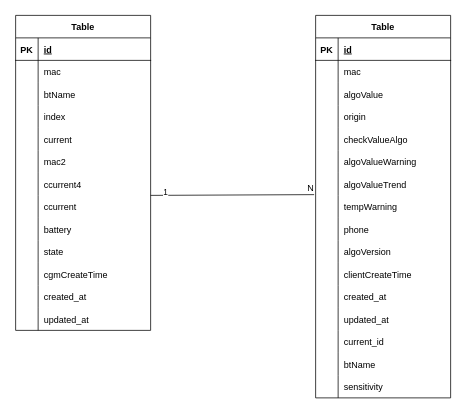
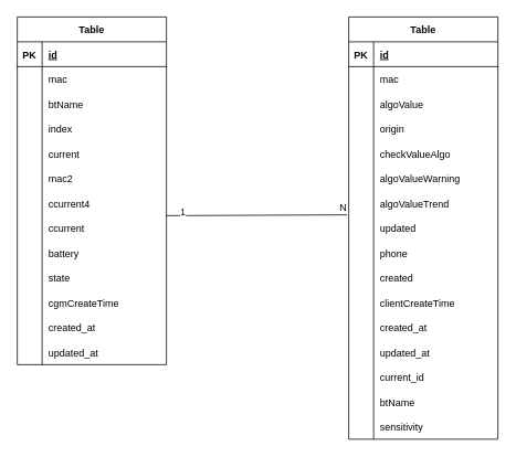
  <mxCell id="0" />
  <mxCell id="1" parent="0" />
  <mxCell id="2" value="Table" style="shape=table;startSize=30;container=1;collapsible=1;childLayout=tableLayout;fixedRows=1;rowLines=0;fontStyle=1;align=center;resizeLast=1;" vertex="1" parent="1"><mxGeometry x="20" y="20" width="180" height="420" as="geometry" /></mxCell>
  <mxCell id="3" value="" style="shape=tableRow;horizontal=0;startSize=0;swimlaneHead=0;swimlaneBody=0;fillColor=none;collapsible=0;dropTarget=0;points=[[0,0.5],[1,0.5]];portConstraint=eastwest;top=0;left=0;right=0;bottom=1;" vertex="1" parent="2"><mxGeometry y="30" width="180" height="30" as="geometry" /></mxCell>
  <mxCell id="4" value="PK" style="shape=partialRectangle;connectable=0;fillColor=none;top=0;left=0;bottom=0;right=0;fontStyle=1;overflow=hidden;" vertex="1" parent="3"><mxGeometry width="30" height="30" as="geometry"><mxRectangle width="30" height="30" as="alternateBounds" /></mxGeometry></mxCell>
  <mxCell id="5" value="id" style="shape=partialRectangle;connectable=0;fillColor=none;top=0;left=0;bottom=0;right=0;align=left;spacingLeft=6;fontStyle=5;overflow=hidden;" vertex="1" parent="3"><mxGeometry x="30" width="150" height="30" as="geometry"><mxRectangle width="150" height="30" as="alternateBounds" /></mxGeometry></mxCell>
  <mxCell id="6" value="" style="shape=tableRow;horizontal=0;startSize=0;swimlaneHead=0;swimlaneBody=0;fillColor=none;collapsible=0;dropTarget=0;points=[[0,0.5],[1,0.5]];portConstraint=eastwest;top=0;left=0;right=0;bottom=0;" vertex="1" parent="2"><mxGeometry y="60" width="180" height="30" as="geometry" /></mxCell>
  <mxCell id="7" value="" style="shape=partialRectangle;connectable=0;fillColor=none;top=0;left=0;bottom=0;right=0;editable=1;overflow=hidden;" vertex="1" parent="6"><mxGeometry width="30" height="30" as="geometry"><mxRectangle width="30" height="30" as="alternateBounds" /></mxGeometry></mxCell>
  <mxCell id="8" value="mac" style="shape=partialRectangle;connectable=0;fillColor=none;top=0;left=0;bottom=0;right=0;align=left;spacingLeft=6;overflow=hidden;" vertex="1" parent="6"><mxGeometry x="30" width="150" height="30" as="geometry"><mxRectangle width="150" height="30" as="alternateBounds" /></mxGeometry></mxCell>
  <mxCell id="9" value="" style="shape=tableRow;horizontal=0;startSize=0;swimlaneHead=0;swimlaneBody=0;fillColor=none;collapsible=0;dropTarget=0;points=[[0,0.5],[1,0.5]];portConstraint=eastwest;top=0;left=0;right=0;bottom=0;" vertex="1" parent="2"><mxGeometry y="90" width="180" height="30" as="geometry" /></mxCell>
  <mxCell id="10" value="" style="shape=partialRectangle;connectable=0;fillColor=none;top=0;left=0;bottom=0;right=0;editable=1;overflow=hidden;" vertex="1" parent="9"><mxGeometry width="30" height="30" as="geometry"><mxRectangle width="30" height="30" as="alternateBounds" /></mxGeometry></mxCell>
  <mxCell id="11" value="btName" style="shape=partialRectangle;connectable=0;fillColor=none;top=0;left=0;bottom=0;right=0;align=left;spacingLeft=6;overflow=hidden;" vertex="1" parent="9"><mxGeometry x="30" width="150" height="30" as="geometry"><mxRectangle width="150" height="30" as="alternateBounds" /></mxGeometry></mxCell>
  <mxCell id="12" value="" style="shape=tableRow;horizontal=0;startSize=0;swimlaneHead=0;swimlaneBody=0;fillColor=none;collapsible=0;dropTarget=0;points=[[0,0.5],[1,0.5]];portConstraint=eastwest;top=0;left=0;right=0;bottom=0;" vertex="1" parent="2"><mxGeometry y="120" width="180" height="30" as="geometry" /></mxCell>
  <mxCell id="13" value="" style="shape=partialRectangle;connectable=0;fillColor=none;top=0;left=0;bottom=0;right=0;editable=1;overflow=hidden;" vertex="1" parent="12"><mxGeometry width="30" height="30" as="geometry"><mxRectangle width="30" height="30" as="alternateBounds" /></mxGeometry></mxCell>
  <mxCell id="14" value="index" style="shape=partialRectangle;connectable=0;fillColor=none;top=0;left=0;bottom=0;right=0;align=left;spacingLeft=6;overflow=hidden;" vertex="1" parent="12"><mxGeometry x="30" width="150" height="30" as="geometry"><mxRectangle width="150" height="30" as="alternateBounds" /></mxGeometry></mxCell>
  <mxCell id="15" style="shape=tableRow;horizontal=0;startSize=0;swimlaneHead=0;swimlaneBody=0;fillColor=none;collapsible=0;dropTarget=0;points=[[0,0.5],[1,0.5]];portConstraint=eastwest;top=0;left=0;right=0;bottom=0;" vertex="1" parent="2"><mxGeometry y="150" width="180" height="30" as="geometry" /></mxCell>
  <mxCell id="16" style="shape=partialRectangle;connectable=0;fillColor=none;top=0;left=0;bottom=0;right=0;editable=1;overflow=hidden;" vertex="1" parent="15"><mxGeometry width="30" height="30" as="geometry"><mxRectangle width="30" height="30" as="alternateBounds" /></mxGeometry></mxCell>
  <mxCell id="17" value="current" style="shape=partialRectangle;connectable=0;fillColor=none;top=0;left=0;bottom=0;right=0;align=left;spacingLeft=6;overflow=hidden;" vertex="1" parent="15"><mxGeometry x="30" width="150" height="30" as="geometry"><mxRectangle width="150" height="30" as="alternateBounds" /></mxGeometry></mxCell>
  <mxCell id="18" style="shape=tableRow;horizontal=0;startSize=0;swimlaneHead=0;swimlaneBody=0;fillColor=none;collapsible=0;dropTarget=0;points=[[0,0.5],[1,0.5]];portConstraint=eastwest;top=0;left=0;right=0;bottom=0;" vertex="1" parent="2"><mxGeometry y="180" width="180" height="30" as="geometry" /></mxCell>
  <mxCell id="19" style="shape=partialRectangle;connectable=0;fillColor=none;top=0;left=0;bottom=0;right=0;editable=1;overflow=hidden;" vertex="1" parent="18"><mxGeometry width="30" height="30" as="geometry"><mxRectangle width="30" height="30" as="alternateBounds" /></mxGeometry></mxCell>
  <mxCell id="20" value="mac2" style="shape=partialRectangle;connectable=0;fillColor=none;top=0;left=0;bottom=0;right=0;align=left;spacingLeft=6;overflow=hidden;" vertex="1" parent="18"><mxGeometry x="30" width="150" height="30" as="geometry"><mxRectangle width="150" height="30" as="alternateBounds" /></mxGeometry></mxCell>
  <mxCell id="21" style="shape=tableRow;horizontal=0;startSize=0;swimlaneHead=0;swimlaneBody=0;fillColor=none;collapsible=0;dropTarget=0;points=[[0,0.5],[1,0.5]];portConstraint=eastwest;top=0;left=0;right=0;bottom=0;" vertex="1" parent="2"><mxGeometry y="210" width="180" height="30" as="geometry" /></mxCell>
  <mxCell id="22" style="shape=partialRectangle;connectable=0;fillColor=none;top=0;left=0;bottom=0;right=0;editable=1;overflow=hidden;" vertex="1" parent="21"><mxGeometry width="30" height="30" as="geometry"><mxRectangle width="30" height="30" as="alternateBounds" /></mxGeometry></mxCell>
  <mxCell id="23" value="ccurrent4" style="shape=partialRectangle;connectable=0;fillColor=none;top=0;left=0;bottom=0;right=0;align=left;spacingLeft=6;overflow=hidden;" vertex="1" parent="21"><mxGeometry x="30" width="150" height="30" as="geometry"><mxRectangle width="150" height="30" as="alternateBounds" /></mxGeometry></mxCell>
  <mxCell id="24" style="shape=tableRow;horizontal=0;startSize=0;swimlaneHead=0;swimlaneBody=0;fillColor=none;collapsible=0;dropTarget=0;points=[[0,0.5],[1,0.5]];portConstraint=eastwest;top=0;left=0;right=0;bottom=0;" vertex="1" parent="2"><mxGeometry y="240" width="180" height="30" as="geometry" /></mxCell>
  <mxCell id="25" style="shape=partialRectangle;connectable=0;fillColor=none;top=0;left=0;bottom=0;right=0;editable=1;overflow=hidden;" vertex="1" parent="24"><mxGeometry width="30" height="30" as="geometry"><mxRectangle width="30" height="30" as="alternateBounds" /></mxGeometry></mxCell>
  <mxCell id="26" value="ccurrent" style="shape=partialRectangle;connectable=0;fillColor=none;top=0;left=0;bottom=0;right=0;align=left;spacingLeft=6;overflow=hidden;" vertex="1" parent="24"><mxGeometry x="30" width="150" height="30" as="geometry"><mxRectangle width="150" height="30" as="alternateBounds" /></mxGeometry></mxCell>
  <mxCell id="27" style="shape=tableRow;horizontal=0;startSize=0;swimlaneHead=0;swimlaneBody=0;fillColor=none;collapsible=0;dropTarget=0;points=[[0,0.5],[1,0.5]];portConstraint=eastwest;top=0;left=0;right=0;bottom=0;" vertex="1" parent="2"><mxGeometry y="270" width="180" height="30" as="geometry" /></mxCell>
  <mxCell id="28" style="shape=partialRectangle;connectable=0;fillColor=none;top=0;left=0;bottom=0;right=0;editable=1;overflow=hidden;" vertex="1" parent="27"><mxGeometry width="30" height="30" as="geometry"><mxRectangle width="30" height="30" as="alternateBounds" /></mxGeometry></mxCell>
  <mxCell id="29" value="battery" style="shape=partialRectangle;connectable=0;fillColor=none;top=0;left=0;bottom=0;right=0;align=left;spacingLeft=6;overflow=hidden;" vertex="1" parent="27"><mxGeometry x="30" width="150" height="30" as="geometry"><mxRectangle width="150" height="30" as="alternateBounds" /></mxGeometry></mxCell>
  <mxCell id="30" style="shape=tableRow;horizontal=0;startSize=0;swimlaneHead=0;swimlaneBody=0;fillColor=none;collapsible=0;dropTarget=0;points=[[0,0.5],[1,0.5]];portConstraint=eastwest;top=0;left=0;right=0;bottom=0;" vertex="1" parent="2"><mxGeometry y="300" width="180" height="30" as="geometry" /></mxCell>
  <mxCell id="31" style="shape=partialRectangle;connectable=0;fillColor=none;top=0;left=0;bottom=0;right=0;editable=1;overflow=hidden;" vertex="1" parent="30"><mxGeometry width="30" height="30" as="geometry"><mxRectangle width="30" height="30" as="alternateBounds" /></mxGeometry></mxCell>
  <mxCell id="32" value="state" style="shape=partialRectangle;connectable=0;fillColor=none;top=0;left=0;bottom=0;right=0;align=left;spacingLeft=6;overflow=hidden;" vertex="1" parent="30"><mxGeometry x="30" width="150" height="30" as="geometry"><mxRectangle width="150" height="30" as="alternateBounds" /></mxGeometry></mxCell>
  <mxCell id="33" style="shape=tableRow;horizontal=0;startSize=0;swimlaneHead=0;swimlaneBody=0;fillColor=none;collapsible=0;dropTarget=0;points=[[0,0.5],[1,0.5]];portConstraint=eastwest;top=0;left=0;right=0;bottom=0;" vertex="1" parent="2"><mxGeometry y="330" width="180" height="30" as="geometry" /></mxCell>
  <mxCell id="34" style="shape=partialRectangle;connectable=0;fillColor=none;top=0;left=0;bottom=0;right=0;editable=1;overflow=hidden;" vertex="1" parent="33"><mxGeometry width="30" height="30" as="geometry"><mxRectangle width="30" height="30" as="alternateBounds" /></mxGeometry></mxCell>
  <mxCell id="35" value="cgmCreateTime" style="shape=partialRectangle;connectable=0;fillColor=none;top=0;left=0;bottom=0;right=0;align=left;spacingLeft=6;overflow=hidden;" vertex="1" parent="33"><mxGeometry x="30" width="150" height="30" as="geometry"><mxRectangle width="150" height="30" as="alternateBounds" /></mxGeometry></mxCell>
  <mxCell id="36" style="shape=tableRow;horizontal=0;startSize=0;swimlaneHead=0;swimlaneBody=0;fillColor=none;collapsible=0;dropTarget=0;points=[[0,0.5],[1,0.5]];portConstraint=eastwest;top=0;left=0;right=0;bottom=0;" vertex="1" parent="2"><mxGeometry y="360" width="180" height="30" as="geometry" /></mxCell>
  <mxCell id="37" style="shape=partialRectangle;connectable=0;fillColor=none;top=0;left=0;bottom=0;right=0;editable=1;overflow=hidden;" vertex="1" parent="36"><mxGeometry width="30" height="30" as="geometry"><mxRectangle width="30" height="30" as="alternateBounds" /></mxGeometry></mxCell>
  <mxCell id="38" value="created_at" style="shape=partialRectangle;connectable=0;fillColor=none;top=0;left=0;bottom=0;right=0;align=left;spacingLeft=6;overflow=hidden;" vertex="1" parent="36"><mxGeometry x="30" width="150" height="30" as="geometry"><mxRectangle width="150" height="30" as="alternateBounds" /></mxGeometry></mxCell>
  <mxCell id="39" style="shape=tableRow;horizontal=0;startSize=0;swimlaneHead=0;swimlaneBody=0;fillColor=none;collapsible=0;dropTarget=0;points=[[0,0.5],[1,0.5]];portConstraint=eastwest;top=0;left=0;right=0;bottom=0;" vertex="1" parent="2"><mxGeometry y="390" width="180" height="30" as="geometry" /></mxCell>
  <mxCell id="40" style="shape=partialRectangle;connectable=0;fillColor=none;top=0;left=0;bottom=0;right=0;editable=1;overflow=hidden;" vertex="1" parent="39"><mxGeometry width="30" height="30" as="geometry"><mxRectangle width="30" height="30" as="alternateBounds" /></mxGeometry></mxCell>
  <mxCell id="41" value="updated_at" style="shape=partialRectangle;connectable=0;fillColor=none;top=0;left=0;bottom=0;right=0;align=left;spacingLeft=6;overflow=hidden;" vertex="1" parent="39"><mxGeometry x="30" width="150" height="30" as="geometry"><mxRectangle width="150" height="30" as="alternateBounds" /></mxGeometry></mxCell>
  <mxCell id="42" value="Table" style="shape=table;startSize=30;container=1;collapsible=1;childLayout=tableLayout;fixedRows=1;rowLines=0;fontStyle=1;align=center;resizeLast=1;" vertex="1" parent="1"><mxGeometry x="420" y="20" width="180" height="510" as="geometry" /></mxCell>
  <mxCell id="43" value="" style="shape=tableRow;horizontal=0;startSize=0;swimlaneHead=0;swimlaneBody=0;fillColor=none;collapsible=0;dropTarget=0;points=[[0,0.5],[1,0.5]];portConstraint=eastwest;top=0;left=0;right=0;bottom=1;" vertex="1" parent="42"><mxGeometry y="30" width="180" height="30" as="geometry" /></mxCell>
  <mxCell id="44" value="PK" style="shape=partialRectangle;connectable=0;fillColor=none;top=0;left=0;bottom=0;right=0;fontStyle=1;overflow=hidden;" vertex="1" parent="43"><mxGeometry width="30" height="30" as="geometry"><mxRectangle width="30" height="30" as="alternateBounds" /></mxGeometry></mxCell>
  <mxCell id="45" value="id" style="shape=partialRectangle;connectable=0;fillColor=none;top=0;left=0;bottom=0;right=0;align=left;spacingLeft=6;fontStyle=5;overflow=hidden;" vertex="1" parent="43"><mxGeometry x="30" width="150" height="30" as="geometry"><mxRectangle width="150" height="30" as="alternateBounds" /></mxGeometry></mxCell>
  <mxCell id="46" value="" style="shape=tableRow;horizontal=0;startSize=0;swimlaneHead=0;swimlaneBody=0;fillColor=none;collapsible=0;dropTarget=0;points=[[0,0.5],[1,0.5]];portConstraint=eastwest;top=0;left=0;right=0;bottom=0;" vertex="1" parent="42"><mxGeometry y="60" width="180" height="30" as="geometry" /></mxCell>
  <mxCell id="47" value="" style="shape=partialRectangle;connectable=0;fillColor=none;top=0;left=0;bottom=0;right=0;editable=1;overflow=hidden;" vertex="1" parent="46"><mxGeometry width="30" height="30" as="geometry"><mxRectangle width="30" height="30" as="alternateBounds" /></mxGeometry></mxCell>
  <mxCell id="48" value="mac" style="shape=partialRectangle;connectable=0;fillColor=none;top=0;left=0;bottom=0;right=0;align=left;spacingLeft=6;overflow=hidden;" vertex="1" parent="46"><mxGeometry x="30" width="150" height="30" as="geometry"><mxRectangle width="150" height="30" as="alternateBounds" /></mxGeometry></mxCell>
  <mxCell id="49" value="" style="shape=tableRow;horizontal=0;startSize=0;swimlaneHead=0;swimlaneBody=0;fillColor=none;collapsible=0;dropTarget=0;points=[[0,0.5],[1,0.5]];portConstraint=eastwest;top=0;left=0;right=0;bottom=0;" vertex="1" parent="42"><mxGeometry y="90" width="180" height="30" as="geometry" /></mxCell>
  <mxCell id="50" value="" style="shape=partialRectangle;connectable=0;fillColor=none;top=0;left=0;bottom=0;right=0;editable=1;overflow=hidden;" vertex="1" parent="49"><mxGeometry width="30" height="30" as="geometry"><mxRectangle width="30" height="30" as="alternateBounds" /></mxGeometry></mxCell>
  <mxCell id="51" value="algoValue" style="shape=partialRectangle;connectable=0;fillColor=none;top=0;left=0;bottom=0;right=0;align=left;spacingLeft=6;overflow=hidden;" vertex="1" parent="49"><mxGeometry x="30" width="150" height="30" as="geometry"><mxRectangle width="150" height="30" as="alternateBounds" /></mxGeometry></mxCell>
  <mxCell id="52" value="" style="shape=tableRow;horizontal=0;startSize=0;swimlaneHead=0;swimlaneBody=0;fillColor=none;collapsible=0;dropTarget=0;points=[[0,0.5],[1,0.5]];portConstraint=eastwest;top=0;left=0;right=0;bottom=0;" vertex="1" parent="42"><mxGeometry y="120" width="180" height="30" as="geometry" /></mxCell>
  <mxCell id="53" value="" style="shape=partialRectangle;connectable=0;fillColor=none;top=0;left=0;bottom=0;right=0;editable=1;overflow=hidden;" vertex="1" parent="52"><mxGeometry width="30" height="30" as="geometry"><mxRectangle width="30" height="30" as="alternateBounds" /></mxGeometry></mxCell>
  <mxCell id="54" value="origin" style="shape=partialRectangle;connectable=0;fillColor=none;top=0;left=0;bottom=0;right=0;align=left;spacingLeft=6;overflow=hidden;" vertex="1" parent="52"><mxGeometry x="30" width="150" height="30" as="geometry"><mxRectangle width="150" height="30" as="alternateBounds" /></mxGeometry></mxCell>
  <mxCell id="55" style="shape=tableRow;horizontal=0;startSize=0;swimlaneHead=0;swimlaneBody=0;fillColor=none;collapsible=0;dropTarget=0;points=[[0,0.5],[1,0.5]];portConstraint=eastwest;top=0;left=0;right=0;bottom=0;" vertex="1" parent="42"><mxGeometry y="150" width="180" height="30" as="geometry" /></mxCell>
  <mxCell id="56" style="shape=partialRectangle;connectable=0;fillColor=none;top=0;left=0;bottom=0;right=0;editable=1;overflow=hidden;" vertex="1" parent="55"><mxGeometry width="30" height="30" as="geometry"><mxRectangle width="30" height="30" as="alternateBounds" /></mxGeometry></mxCell>
  <mxCell id="57" value="checkValueAlgo" style="shape=partialRectangle;connectable=0;fillColor=none;top=0;left=0;bottom=0;right=0;align=left;spacingLeft=6;overflow=hidden;" vertex="1" parent="55"><mxGeometry x="30" width="150" height="30" as="geometry"><mxRectangle width="150" height="30" as="alternateBounds" /></mxGeometry></mxCell>
  <mxCell id="58" style="shape=tableRow;horizontal=0;startSize=0;swimlaneHead=0;swimlaneBody=0;fillColor=none;collapsible=0;dropTarget=0;points=[[0,0.5],[1,0.5]];portConstraint=eastwest;top=0;left=0;right=0;bottom=0;" vertex="1" parent="42"><mxGeometry y="180" width="180" height="30" as="geometry" /></mxCell>
  <mxCell id="59" style="shape=partialRectangle;connectable=0;fillColor=none;top=0;left=0;bottom=0;right=0;editable=1;overflow=hidden;" vertex="1" parent="58"><mxGeometry width="30" height="30" as="geometry"><mxRectangle width="30" height="30" as="alternateBounds" /></mxGeometry></mxCell>
  <mxCell id="60" value="algoValueWarning" style="shape=partialRectangle;connectable=0;fillColor=none;top=0;left=0;bottom=0;right=0;align=left;spacingLeft=6;overflow=hidden;" vertex="1" parent="58"><mxGeometry x="30" width="150" height="30" as="geometry"><mxRectangle width="150" height="30" as="alternateBounds" /></mxGeometry></mxCell>
  <mxCell id="61" style="shape=tableRow;horizontal=0;startSize=0;swimlaneHead=0;swimlaneBody=0;fillColor=none;collapsible=0;dropTarget=0;points=[[0,0.5],[1,0.5]];portConstraint=eastwest;top=0;left=0;right=0;bottom=0;" vertex="1" parent="42"><mxGeometry y="210" width="180" height="30" as="geometry" /></mxCell>
  <mxCell id="62" style="shape=partialRectangle;connectable=0;fillColor=none;top=0;left=0;bottom=0;right=0;editable=1;overflow=hidden;" vertex="1" parent="61"><mxGeometry width="30" height="30" as="geometry"><mxRectangle width="30" height="30" as="alternateBounds" /></mxGeometry></mxCell>
  <mxCell id="63" value="algoValueTrend" style="shape=partialRectangle;connectable=0;fillColor=none;top=0;left=0;bottom=0;right=0;align=left;spacingLeft=6;overflow=hidden;" vertex="1" parent="61"><mxGeometry x="30" width="150" height="30" as="geometry"><mxRectangle width="150" height="30" as="alternateBounds" /></mxGeometry></mxCell>
  <mxCell id="64" style="shape=tableRow;horizontal=0;startSize=0;swimlaneHead=0;swimlaneBody=0;fillColor=none;collapsible=0;dropTarget=0;points=[[0,0.5],[1,0.5]];portConstraint=eastwest;top=0;left=0;right=0;bottom=0;" vertex="1" parent="42"><mxGeometry y="240" width="180" height="30" as="geometry" /></mxCell>
  <mxCell id="65" style="shape=partialRectangle;connectable=0;fillColor=none;top=0;left=0;bottom=0;right=0;editable=1;overflow=hidden;" vertex="1" parent="64"><mxGeometry width="30" height="30" as="geometry"><mxRectangle width="30" height="30" as="alternateBounds" /></mxGeometry></mxCell>
- <mxCell id="66" value="tempWarning" style="shape=partialRectangle;connectable=0;fillColor=none;top=0;left=0;bottom=0;right=0;align=left;spacingLeft=6;overflow=hidden;" vertex="1" parent="64"><mxGeometry x="30" width="150" height="30" as="geometry"><mxRectangle width="150" height="30" as="alternateBounds" /></mxGeometry></mxCell>
+ <mxCell id="66" value="updated" style="shape=partialRectangle;connectable=0;fillColor=none;top=0;left=0;bottom=0;right=0;align=left;spacingLeft=6;overflow=hidden;" vertex="1" parent="64"><mxGeometry x="30" width="150" height="30" as="geometry"><mxRectangle width="150" height="30" as="alternateBounds" /></mxGeometry></mxCell>
  <mxCell id="67" style="shape=tableRow;horizontal=0;startSize=0;swimlaneHead=0;swimlaneBody=0;fillColor=none;collapsible=0;dropTarget=0;points=[[0,0.5],[1,0.5]];portConstraint=eastwest;top=0;left=0;right=0;bottom=0;" vertex="1" parent="42"><mxGeometry y="270" width="180" height="30" as="geometry" /></mxCell>
  <mxCell id="68" style="shape=partialRectangle;connectable=0;fillColor=none;top=0;left=0;bottom=0;right=0;editable=1;overflow=hidden;" vertex="1" parent="67"><mxGeometry width="30" height="30" as="geometry"><mxRectangle width="30" height="30" as="alternateBounds" /></mxGeometry></mxCell>
  <mxCell id="69" value="phone" style="shape=partialRectangle;connectable=0;fillColor=none;top=0;left=0;bottom=0;right=0;align=left;spacingLeft=6;overflow=hidden;" vertex="1" parent="67"><mxGeometry x="30" width="150" height="30" as="geometry"><mxRectangle width="150" height="30" as="alternateBounds" /></mxGeometry></mxCell>
  <mxCell id="70" style="shape=tableRow;horizontal=0;startSize=0;swimlaneHead=0;swimlaneBody=0;fillColor=none;collapsible=0;dropTarget=0;points=[[0,0.5],[1,0.5]];portConstraint=eastwest;top=0;left=0;right=0;bottom=0;" vertex="1" parent="42"><mxGeometry y="300" width="180" height="30" as="geometry" /></mxCell>
  <mxCell id="71" style="shape=partialRectangle;connectable=0;fillColor=none;top=0;left=0;bottom=0;right=0;editable=1;overflow=hidden;" vertex="1" parent="70"><mxGeometry width="30" height="30" as="geometry"><mxRectangle width="30" height="30" as="alternateBounds" /></mxGeometry></mxCell>
- <mxCell id="72" value="algoVersion" style="shape=partialRectangle;connectable=0;fillColor=none;top=0;left=0;bottom=0;right=0;align=left;spacingLeft=6;overflow=hidden;" vertex="1" parent="70"><mxGeometry x="30" width="150" height="30" as="geometry"><mxRectangle width="150" height="30" as="alternateBounds" /></mxGeometry></mxCell>
+ <mxCell id="72" value="created" style="shape=partialRectangle;connectable=0;fillColor=none;top=0;left=0;bottom=0;right=0;align=left;spacingLeft=6;overflow=hidden;" vertex="1" parent="70"><mxGeometry x="30" width="150" height="30" as="geometry"><mxRectangle width="150" height="30" as="alternateBounds" /></mxGeometry></mxCell>
  <mxCell id="73" style="shape=tableRow;horizontal=0;startSize=0;swimlaneHead=0;swimlaneBody=0;fillColor=none;collapsible=0;dropTarget=0;points=[[0,0.5],[1,0.5]];portConstraint=eastwest;top=0;left=0;right=0;bottom=0;" vertex="1" parent="42"><mxGeometry y="330" width="180" height="30" as="geometry" /></mxCell>
  <mxCell id="74" style="shape=partialRectangle;connectable=0;fillColor=none;top=0;left=0;bottom=0;right=0;editable=1;overflow=hidden;" vertex="1" parent="73"><mxGeometry width="30" height="30" as="geometry"><mxRectangle width="30" height="30" as="alternateBounds" /></mxGeometry></mxCell>
  <mxCell id="75" value="clientCreateTime" style="shape=partialRectangle;connectable=0;fillColor=none;top=0;left=0;bottom=0;right=0;align=left;spacingLeft=6;overflow=hidden;" vertex="1" parent="73"><mxGeometry x="30" width="150" height="30" as="geometry"><mxRectangle width="150" height="30" as="alternateBounds" /></mxGeometry></mxCell>
  <mxCell id="76" style="shape=tableRow;horizontal=0;startSize=0;swimlaneHead=0;swimlaneBody=0;fillColor=none;collapsible=0;dropTarget=0;points=[[0,0.5],[1,0.5]];portConstraint=eastwest;top=0;left=0;right=0;bottom=0;" vertex="1" parent="42"><mxGeometry y="360" width="180" height="30" as="geometry" /></mxCell>
  <mxCell id="77" style="shape=partialRectangle;connectable=0;fillColor=none;top=0;left=0;bottom=0;right=0;editable=1;overflow=hidden;" vertex="1" parent="76"><mxGeometry width="30" height="30" as="geometry"><mxRectangle width="30" height="30" as="alternateBounds" /></mxGeometry></mxCell>
  <mxCell id="78" value="created_at" style="shape=partialRectangle;connectable=0;fillColor=none;top=0;left=0;bottom=0;right=0;align=left;spacingLeft=6;overflow=hidden;" vertex="1" parent="76"><mxGeometry x="30" width="150" height="30" as="geometry"><mxRectangle width="150" height="30" as="alternateBounds" /></mxGeometry></mxCell>
  <mxCell id="79" style="shape=tableRow;horizontal=0;startSize=0;swimlaneHead=0;swimlaneBody=0;fillColor=none;collapsible=0;dropTarget=0;points=[[0,0.5],[1,0.5]];portConstraint=eastwest;top=0;left=0;right=0;bottom=0;" vertex="1" parent="42"><mxGeometry y="390" width="180" height="30" as="geometry" /></mxCell>
  <mxCell id="80" style="shape=partialRectangle;connectable=0;fillColor=none;top=0;left=0;bottom=0;right=0;editable=1;overflow=hidden;" vertex="1" parent="79"><mxGeometry width="30" height="30" as="geometry"><mxRectangle width="30" height="30" as="alternateBounds" /></mxGeometry></mxCell>
  <mxCell id="81" value="updated_at" style="shape=partialRectangle;connectable=0;fillColor=none;top=0;left=0;bottom=0;right=0;align=left;spacingLeft=6;overflow=hidden;" vertex="1" parent="79"><mxGeometry x="30" width="150" height="30" as="geometry"><mxRectangle width="150" height="30" as="alternateBounds" /></mxGeometry></mxCell>
  <mxCell id="82" style="shape=tableRow;horizontal=0;startSize=0;swimlaneHead=0;swimlaneBody=0;fillColor=none;collapsible=0;dropTarget=0;points=[[0,0.5],[1,0.5]];portConstraint=eastwest;top=0;left=0;right=0;bottom=0;" vertex="1" parent="42"><mxGeometry y="420" width="180" height="30" as="geometry" /></mxCell>
  <mxCell id="83" style="shape=partialRectangle;connectable=0;fillColor=none;top=0;left=0;bottom=0;right=0;editable=1;overflow=hidden;" vertex="1" parent="82"><mxGeometry width="30" height="30" as="geometry"><mxRectangle width="30" height="30" as="alternateBounds" /></mxGeometry></mxCell>
  <mxCell id="84" value="current_id" style="shape=partialRectangle;connectable=0;fillColor=none;top=0;left=0;bottom=0;right=0;align=left;spacingLeft=6;overflow=hidden;" vertex="1" parent="82"><mxGeometry x="30" width="150" height="30" as="geometry"><mxRectangle width="150" height="30" as="alternateBounds" /></mxGeometry></mxCell>
  <mxCell id="85" style="shape=tableRow;horizontal=0;startSize=0;swimlaneHead=0;swimlaneBody=0;fillColor=none;collapsible=0;dropTarget=0;points=[[0,0.5],[1,0.5]];portConstraint=eastwest;top=0;left=0;right=0;bottom=0;" vertex="1" parent="42"><mxGeometry y="450" width="180" height="30" as="geometry" /></mxCell>
  <mxCell id="86" style="shape=partialRectangle;connectable=0;fillColor=none;top=0;left=0;bottom=0;right=0;editable=1;overflow=hidden;" vertex="1" parent="85"><mxGeometry width="30" height="30" as="geometry"><mxRectangle width="30" height="30" as="alternateBounds" /></mxGeometry></mxCell>
  <mxCell id="87" value="btName" style="shape=partialRectangle;connectable=0;fillColor=none;top=0;left=0;bottom=0;right=0;align=left;spacingLeft=6;overflow=hidden;" vertex="1" parent="85"><mxGeometry x="30" width="150" height="30" as="geometry"><mxRectangle width="150" height="30" as="alternateBounds" /></mxGeometry></mxCell>
  <mxCell id="88" style="shape=tableRow;horizontal=0;startSize=0;swimlaneHead=0;swimlaneBody=0;fillColor=none;collapsible=0;dropTarget=0;points=[[0,0.5],[1,0.5]];portConstraint=eastwest;top=0;left=0;right=0;bottom=0;" vertex="1" parent="42"><mxGeometry y="480" width="180" height="30" as="geometry" /></mxCell>
  <mxCell id="89" style="shape=partialRectangle;connectable=0;fillColor=none;top=0;left=0;bottom=0;right=0;editable=1;overflow=hidden;" vertex="1" parent="88"><mxGeometry width="30" height="30" as="geometry"><mxRectangle width="30" height="30" as="alternateBounds" /></mxGeometry></mxCell>
  <mxCell id="90" value="sensitivity" style="shape=partialRectangle;connectable=0;fillColor=none;top=0;left=0;bottom=0;right=0;align=left;spacingLeft=6;overflow=hidden;" vertex="1" parent="88"><mxGeometry x="30" width="150" height="30" as="geometry"><mxRectangle width="150" height="30" as="alternateBounds" /></mxGeometry></mxCell>
  <mxCell id="91" value="" style="endArrow=none;html=1;rounded=0;entryX=-0.011;entryY=-0.033;entryDx=0;entryDy=0;entryPerimeter=0;" edge="1" parent="1" target="64"><mxGeometry relative="1" as="geometry"><mxPoint x="200" y="260" as="sourcePoint" /><mxPoint x="360" y="260" as="targetPoint" /></mxGeometry></mxCell>
  <mxCell id="92" value="N" style="resizable=0;html=1;align=right;verticalAlign=bottom;" connectable="0" vertex="1" parent="91"><mxGeometry x="1" relative="1" as="geometry" /></mxCell>
  <mxCell id="93" value="1" style="edgeLabel;html=1;align=center;verticalAlign=middle;resizable=0;points=[];" vertex="1" connectable="0" parent="91"><mxGeometry x="-0.816" y="4" relative="1" as="geometry"><mxPoint as="offset" /></mxGeometry></mxCell>
